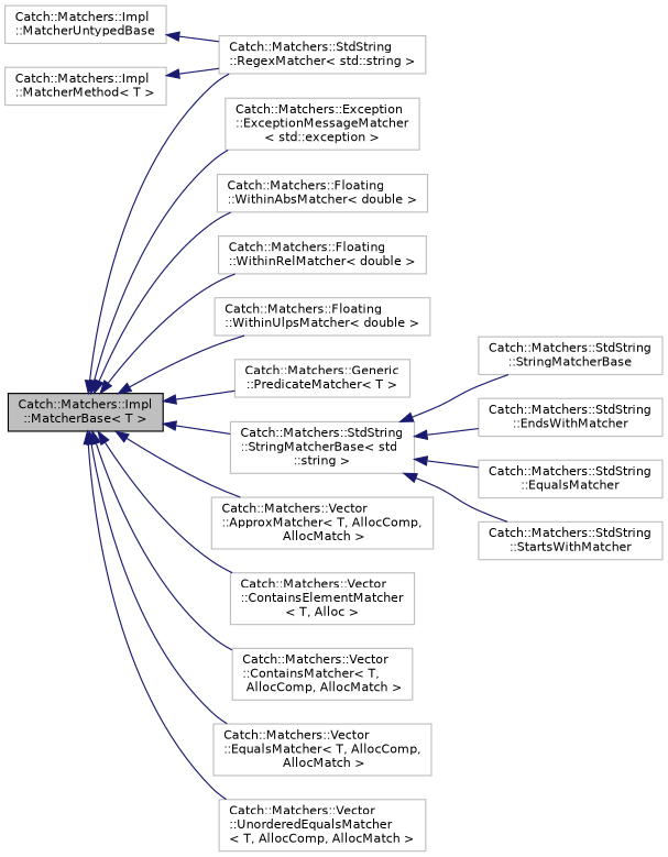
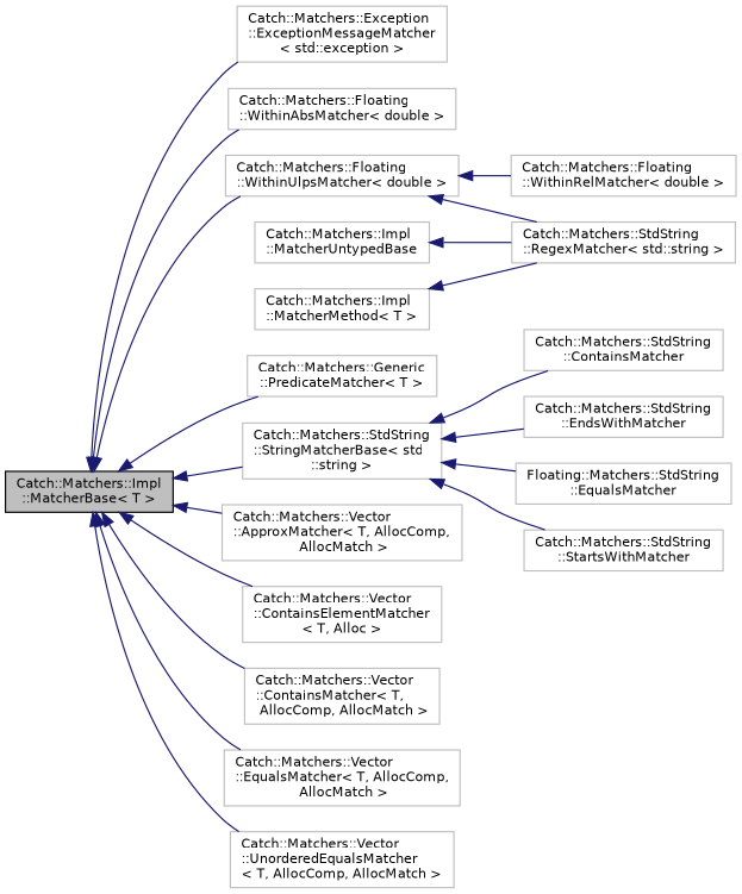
  digraph {
    rankdir=LR
    node [color=grey75 fillcolor=white fontname=Helvetica fontsize=10 shape=record style=filled]
    edge [color=midnightblue dir=back fontname=Helvetica fontsize=10 labelfontname=Helvetica labelfontsize=10 style=solid]
    n1 [color=black fillcolor=grey75 fontcolor=black height=0.2 label="Catch::Matchers::Impl\l::MatcherBase\< T \>" width=0.4]
    n2 [height=0.2 label="Catch::Matchers::Exception\l::ExceptionMessageMatcher\l\< std::exception \>" width=0.4]
    n3 [height=0.2 label="Catch::Matchers::Floating\l::WithinAbsMatcher\< double \>" width=0.4]
    n4 [height=0.2 label="Catch::Matchers::Floating\l::WithinRelMatcher\< double \>" width=0.4]
    n5 [height=0.2 label="Catch::Matchers::Floating\l::WithinUlpsMatcher\< double \>" width=0.4]
    n6 [height=0.2 label="Catch::Matchers::Generic\l::PredicateMatcher\< T \>" width=0.4]
    n7 [height=0.2 label="Catch::Matchers::StdString\l::RegexMatcher\< std::string \>" width=0.4]
    n8 [height=0.2 label="Catch::Matchers::StdString\l::StringMatcherBase\< std\l::string \>" width=0.4]
    n9 [height=0.2 label="Catch::Matchers::Vector\l::ApproxMatcher\< T, AllocComp,\l AllocMatch \>" width=0.4]
    n10 [height=0.2 label="Catch::Matchers::Vector\l::ContainsElementMatcher\l\< T, Alloc \>" width=0.4]
    n11 [height=0.2 label="Catch::Matchers::Vector\l::ContainsMatcher\< T,\l AllocComp, AllocMatch \>" width=0.4]
    n12 [height=0.2 label="Catch::Matchers::Vector\l::EqualsMatcher\< T, AllocComp,\l AllocMatch \>" width=0.4]
    n13 [height=0.2 label="Catch::Matchers::Vector\l::UnorderedEqualsMatcher\l\< T, AllocComp, AllocMatch \>" width=0.4]
-   n14 [height=0.2 label="Catch::Matchers::StdString\l::StringMatcherBase" width=0.4]
+   n14 [height=0.2 label="Catch::Matchers::StdString\l::ContainsMatcher" width=0.4]
    n15 [height=0.2 label="Catch::Matchers::StdString\l::EndsWithMatcher" width=0.4]
-   n16 [height=0.2 label="Catch::Matchers::StdString\l::EqualsMatcher" width=0.4]
+   n16 [height=0.2 label="Floating::Matchers::StdString\l::EqualsMatcher" width=0.4]
    n17 [height=0.2 label="Catch::Matchers::StdString\l::StartsWithMatcher" width=0.4]
    n18 [height=0.2 label="Catch::Matchers::Impl\l::MatcherUntypedBase" width=0.4]
    n19 [height=0.2 label="Catch::Matchers::Impl\l::MatcherMethod\< T \>" width=0.4]
    n1 -> n2
    n1 -> n3
-   n1 -> n4
+   n5 -> n4
    n1 -> n5
    n1 -> n6
-   n1 -> n7
+   n5 -> n7
    n1 -> n8
    n1 -> n9
    n1 -> n10
    n1 -> n11
    n1 -> n12
    n1 -> n13
    n8 -> n14
    n8 -> n15
    n8 -> n16
    n8 -> n17
    n18 -> n7
    n19 -> n7
  }
